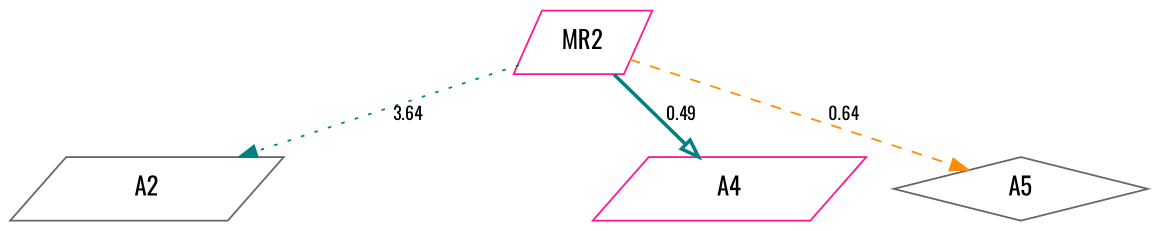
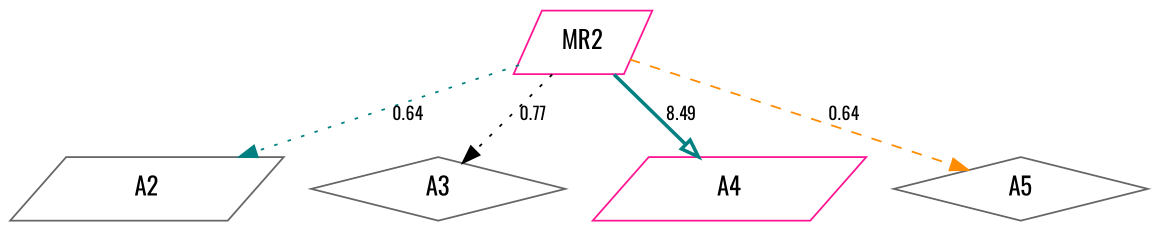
  digraph {
    fontname=Oswald
    rankdir=TB
    node [color=gray40 fontname=Oswald fontsize=14 shape=parallelogram]
    edge [arrowhead=normal color=teal fontname=Oswald fontsize=10 style=dotted]
    n1 [label=A2 width=2]
+   n2 [label=A3 shape=diamond width=2]
    n3 [color=deeppink label=A4 width=2]
    n4 [label=A5 shape=diamond width=2]
    n5 [color=deeppink label=MR2 width=1]
    subgraph sub_1 {
      rank=same
      n1
+     n2
      n3
      n4
    }
    subgraph sub_2 {
      rank=same
      n5
    }
-   n5 -> n1 [label=3.64]
-   n5 -> n3 [arrowhead=onormal label=0.49 style=bold]
+   n5 -> n1 [label=0.64]
+   n5 -> n2 [color=black label=0.77]
+   n5 -> n3 [arrowhead=onormal label=8.49 style=bold]
    n5 -> n4 [color=darkorange label=0.64 style=dashed]
  }
